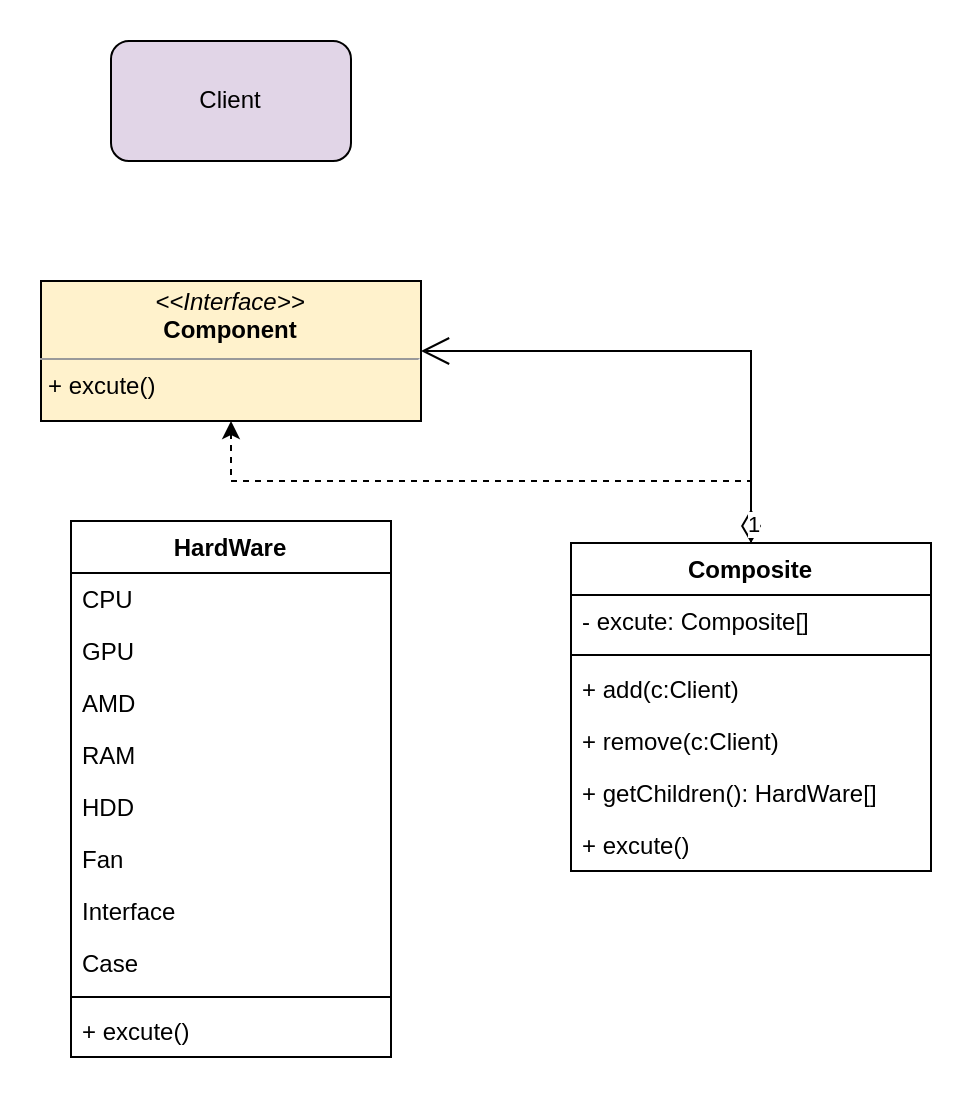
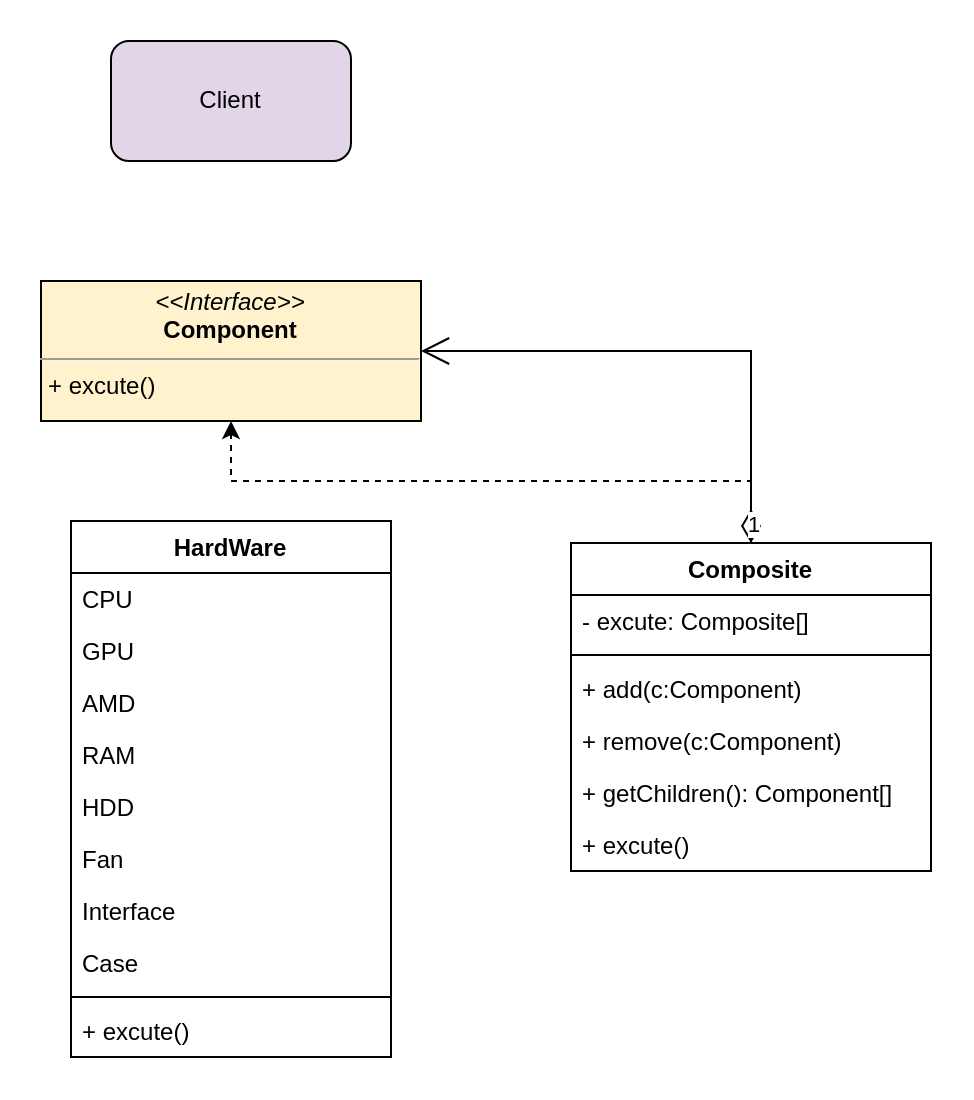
  <mxCell id="0" />
  <mxCell id="1" parent="0" />
  <mxCell id="2" value="Client" style="rounded=1;whiteSpace=wrap;html=1;fillColor=#e1d5e7;" vertex="1" parent="1"><mxGeometry x="55" y="20" width="120" height="60" as="geometry" /></mxCell>
  <mxCell id="3" value="&lt;p style=&quot;margin:0px;margin-top:4px;text-align:center;&quot;&gt;&lt;i&gt;&amp;lt;&amp;lt;Interface&amp;gt;&amp;gt;&lt;/i&gt;&lt;br&gt;&lt;b&gt;Component&lt;/b&gt;&lt;/p&gt;&lt;hr size=&quot;1&quot;&gt;&lt;p style=&quot;margin:0px;margin-left:4px;&quot;&gt;+ excute()&lt;/p&gt;&lt;p style=&quot;margin:0px;margin-left:4px;&quot;&gt;&lt;br&gt;&lt;/p&gt;" style="verticalAlign=top;align=left;overflow=fill;fontSize=12;fontFamily=Helvetica;html=1;fillColor=#fff2cc;" vertex="1" parent="1"><mxGeometry x="20" y="140" width="190" height="70" as="geometry" /></mxCell>
  <mxCell id="4" value="HardWare" style="swimlane;fontStyle=1;align=center;verticalAlign=top;childLayout=stackLayout;horizontal=1;startSize=26;horizontalStack=0;resizeParent=1;resizeParentMax=0;resizeLast=0;collapsible=1;marginBottom=0;" vertex="1" parent="1"><mxGeometry x="35" y="260" width="160" height="268" as="geometry" /></mxCell>
  <mxCell id="5" value="CPU" style="text;strokeColor=none;fillColor=none;align=left;verticalAlign=top;spacingLeft=4;spacingRight=4;overflow=hidden;rotatable=0;points=[[0,0.5],[1,0.5]];portConstraint=eastwest;" vertex="1" parent="4"><mxGeometry y="26" width="160" height="26" as="geometry" /></mxCell>
  <mxCell id="6" value="GPU" style="text;strokeColor=none;fillColor=none;align=left;verticalAlign=top;spacingLeft=4;spacingRight=4;overflow=hidden;rotatable=0;points=[[0,0.5],[1,0.5]];portConstraint=eastwest;" vertex="1" parent="4"><mxGeometry y="52" width="160" height="26" as="geometry" /></mxCell>
  <mxCell id="7" value="AMD" style="text;strokeColor=none;fillColor=none;align=left;verticalAlign=top;spacingLeft=4;spacingRight=4;overflow=hidden;rotatable=0;points=[[0,0.5],[1,0.5]];portConstraint=eastwest;" vertex="1" parent="4"><mxGeometry y="78" width="160" height="26" as="geometry" /></mxCell>
  <mxCell id="8" value="RAM" style="text;strokeColor=none;fillColor=none;align=left;verticalAlign=top;spacingLeft=4;spacingRight=4;overflow=hidden;rotatable=0;points=[[0,0.5],[1,0.5]];portConstraint=eastwest;" vertex="1" parent="4"><mxGeometry y="104" width="160" height="26" as="geometry" /></mxCell>
  <mxCell id="9" value="HDD" style="text;strokeColor=none;fillColor=none;align=left;verticalAlign=top;spacingLeft=4;spacingRight=4;overflow=hidden;rotatable=0;points=[[0,0.5],[1,0.5]];portConstraint=eastwest;" vertex="1" parent="4"><mxGeometry y="130" width="160" height="26" as="geometry" /></mxCell>
  <mxCell id="10" value="Fan" style="text;strokeColor=none;fillColor=none;align=left;verticalAlign=top;spacingLeft=4;spacingRight=4;overflow=hidden;rotatable=0;points=[[0,0.5],[1,0.5]];portConstraint=eastwest;" vertex="1" parent="4"><mxGeometry y="156" width="160" height="26" as="geometry" /></mxCell>
  <mxCell id="11" value="Interface" style="text;strokeColor=none;fillColor=none;align=left;verticalAlign=top;spacingLeft=4;spacingRight=4;overflow=hidden;rotatable=0;points=[[0,0.5],[1,0.5]];portConstraint=eastwest;" vertex="1" parent="4"><mxGeometry y="182" width="160" height="26" as="geometry" /></mxCell>
  <mxCell id="12" value="Case" style="text;strokeColor=none;fillColor=none;align=left;verticalAlign=top;spacingLeft=4;spacingRight=4;overflow=hidden;rotatable=0;points=[[0,0.5],[1,0.5]];portConstraint=eastwest;" vertex="1" parent="4"><mxGeometry y="208" width="160" height="26" as="geometry" /></mxCell>
  <mxCell id="13" value="" style="line;strokeWidth=1;fillColor=none;align=left;verticalAlign=middle;spacingTop=-1;spacingLeft=3;spacingRight=3;rotatable=0;labelPosition=right;points=[];portConstraint=eastwest;strokeColor=inherit;" vertex="1" parent="4"><mxGeometry y="234" width="160" height="8" as="geometry" /></mxCell>
  <mxCell id="14" value="+ excute()" style="text;strokeColor=none;fillColor=none;align=left;verticalAlign=top;spacingLeft=4;spacingRight=4;overflow=hidden;rotatable=0;points=[[0,0.5],[1,0.5]];portConstraint=eastwest;" vertex="1" parent="4"><mxGeometry y="242" width="160" height="26" as="geometry" /></mxCell>
  <mxCell id="15" style="edgeStyle=orthogonalEdgeStyle;rounded=0;orthogonalLoop=1;jettySize=auto;html=1;entryX=0.5;entryY=1;entryDx=0;entryDy=0;dashed=1;" edge="1" parent="1" source="16" target="3"><mxGeometry relative="1" as="geometry"><Array as="points"><mxPoint x="375" y="240" /><mxPoint x="115" y="240" /></Array></mxGeometry></mxCell>
  <mxCell id="16" value="Composite" style="swimlane;fontStyle=1;align=center;verticalAlign=top;childLayout=stackLayout;horizontal=1;startSize=26;horizontalStack=0;resizeParent=1;resizeParentMax=0;resizeLast=0;collapsible=1;marginBottom=0;" vertex="1" parent="1"><mxGeometry x="285" y="271" width="180" height="164" as="geometry" /></mxCell>
  <mxCell id="17" value="- excute: Composite[]" style="text;strokeColor=none;fillColor=none;align=left;verticalAlign=top;spacingLeft=4;spacingRight=4;overflow=hidden;rotatable=0;points=[[0,0.5],[1,0.5]];portConstraint=eastwest;" vertex="1" parent="16"><mxGeometry y="26" width="180" height="26" as="geometry" /></mxCell>
  <mxCell id="18" value="" style="line;strokeWidth=1;fillColor=none;align=left;verticalAlign=middle;spacingTop=-1;spacingLeft=3;spacingRight=3;rotatable=0;labelPosition=right;points=[];portConstraint=eastwest;strokeColor=inherit;" vertex="1" parent="16"><mxGeometry y="52" width="180" height="8" as="geometry" /></mxCell>
- <mxCell id="19" value="+ add(c:Client)" style="text;strokeColor=none;fillColor=none;align=left;verticalAlign=top;spacingLeft=4;spacingRight=4;overflow=hidden;rotatable=0;points=[[0,0.5],[1,0.5]];portConstraint=eastwest;" vertex="1" parent="16"><mxGeometry y="60" width="180" height="26" as="geometry" /></mxCell>
- <mxCell id="20" value="+ remove(c:Client)" style="text;strokeColor=none;fillColor=none;align=left;verticalAlign=top;spacingLeft=4;spacingRight=4;overflow=hidden;rotatable=0;points=[[0,0.5],[1,0.5]];portConstraint=eastwest;" vertex="1" parent="16"><mxGeometry y="86" width="180" height="26" as="geometry" /></mxCell>
- <mxCell id="21" value="+ getChildren(): HardWare[]" style="text;strokeColor=none;fillColor=none;align=left;verticalAlign=top;spacingLeft=4;spacingRight=4;overflow=hidden;rotatable=0;points=[[0,0.5],[1,0.5]];portConstraint=eastwest;" vertex="1" parent="16"><mxGeometry y="112" width="180" height="26" as="geometry" /></mxCell>
+ <mxCell id="19" value="+ add(c:Component)" style="text;strokeColor=none;fillColor=none;align=left;verticalAlign=top;spacingLeft=4;spacingRight=4;overflow=hidden;rotatable=0;points=[[0,0.5],[1,0.5]];portConstraint=eastwest;" vertex="1" parent="16"><mxGeometry y="60" width="180" height="26" as="geometry" /></mxCell>
+ <mxCell id="20" value="+ remove(c:Component)" style="text;strokeColor=none;fillColor=none;align=left;verticalAlign=top;spacingLeft=4;spacingRight=4;overflow=hidden;rotatable=0;points=[[0,0.5],[1,0.5]];portConstraint=eastwest;" vertex="1" parent="16"><mxGeometry y="86" width="180" height="26" as="geometry" /></mxCell>
+ <mxCell id="21" value="+ getChildren(): Component[]" style="text;strokeColor=none;fillColor=none;align=left;verticalAlign=top;spacingLeft=4;spacingRight=4;overflow=hidden;rotatable=0;points=[[0,0.5],[1,0.5]];portConstraint=eastwest;" vertex="1" parent="16"><mxGeometry y="112" width="180" height="26" as="geometry" /></mxCell>
  <mxCell id="22" value="+ excute()" style="text;strokeColor=none;fillColor=none;align=left;verticalAlign=top;spacingLeft=4;spacingRight=4;overflow=hidden;rotatable=0;points=[[0,0.5],[1,0.5]];portConstraint=eastwest;" vertex="1" parent="16"><mxGeometry y="138" width="180" height="26" as="geometry" /></mxCell>
  <mxCell id="23" value="1" style="endArrow=open;html=1;endSize=12;startArrow=diamondThin;startSize=14;startFill=0;edgeStyle=orthogonalEdgeStyle;align=left;verticalAlign=bottom;rounded=0;exitX=0.5;exitY=0;exitDx=0;exitDy=0;entryX=1;entryY=0.5;entryDx=0;entryDy=0;" edge="1" parent="1" source="16" target="3"><mxGeometry x="-1" y="3" relative="1" as="geometry"><mxPoint x="305" y="140" as="sourcePoint" /><mxPoint x="465" y="140" as="targetPoint" /></mxGeometry></mxCell>
